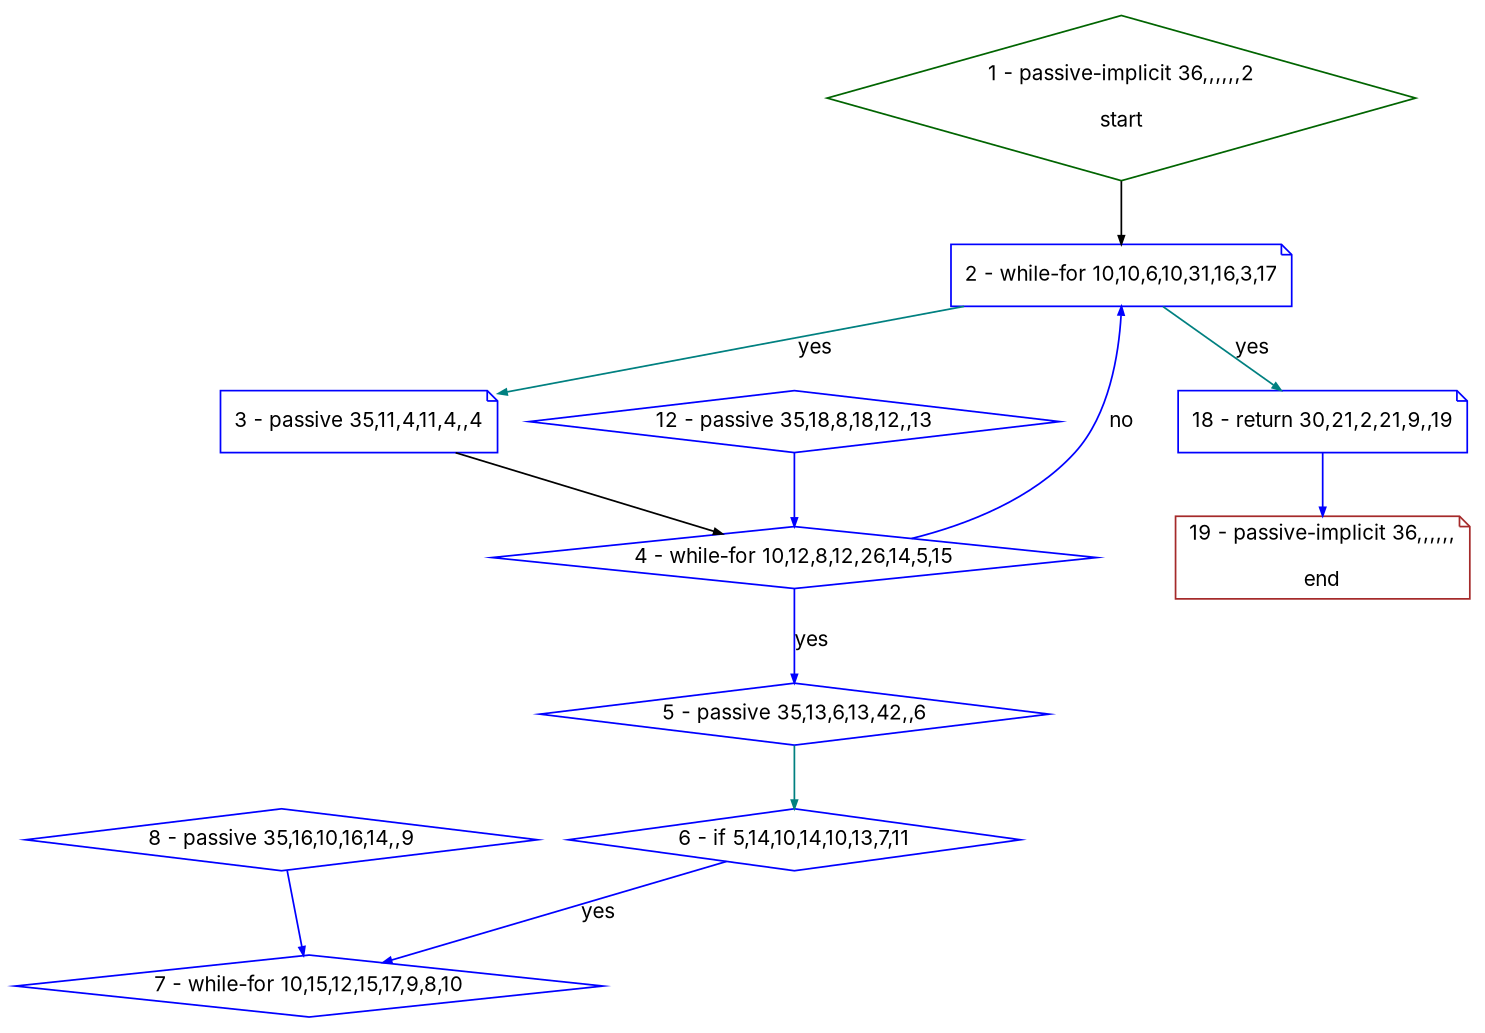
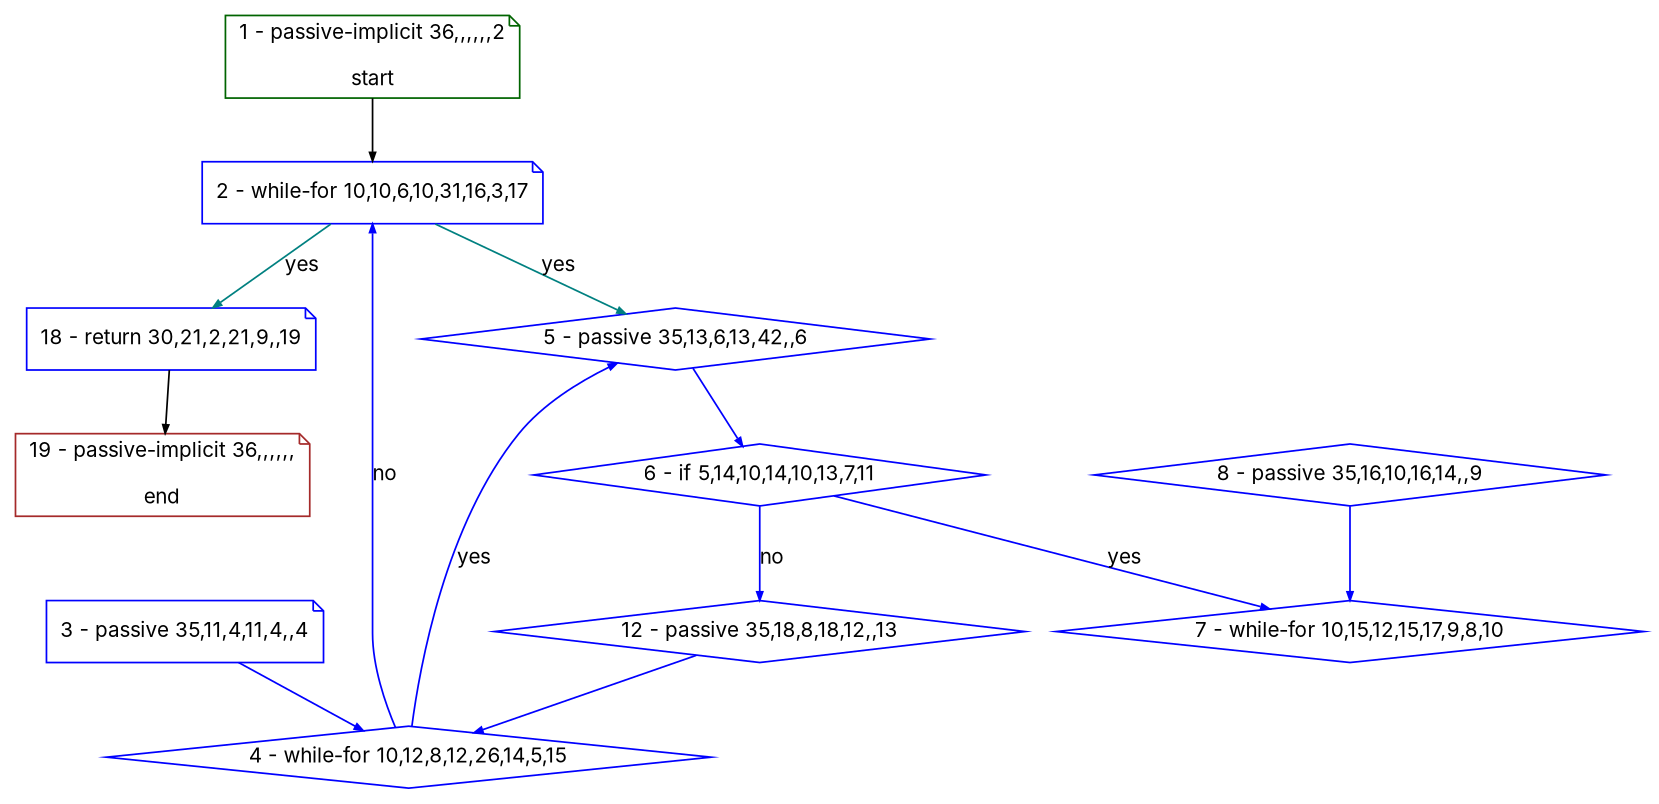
  digraph {
    bgcolor=white
    compound=true
    fillcolor="#FFFFCC"
    fontname=Inter
    fontsize=12
    pack=true
    packmode=clust
    style="rounded,filled"
    node [color="#0000ff" compound=true fillcolor="#ffffff" fixedsize=false fontname=Inter fontsize=12 node_initialized=no shape=diamond style=filled]
    edge [arrowhead=normal arrowsize=0.5 arrowtail=none color=blue compound=true dir=forward fontcolor=black fontname=Inter fontsize=12]
    n1 [label="2 - while-for 10,10,6,10,31,16,3,17" shape=note]
    n2 [label="3 - passive 35,11,4,11,4,,4" shape=note]
    n3 [label="18 - return 30,21,2,21,9,,19" shape=note]
    n4 [label="4 - while-for 10,12,8,12,26,14,5,15"]
    n5 [color="#a52a2a" label="19 - passive-implicit 36,,,,,,\n\nend" shape=note]
-   n6 [color="#006400" label="1 - passive-implicit 36,,,,,,2\n\nstart"]
+   n6 [color="#006400" label="1 - passive-implicit 36,,,,,,2\n\nstart" shape=note]
    n7 [label="5 - passive 35,13,6,13,42,,6"]
    n8 [label="6 - if 5,14,10,14,10,13,7,11"]
    n9 [label="7 - while-for 10,15,12,15,17,9,8,10"]
    n10 [label="12 - passive 35,18,8,18,12,,13"]
    n11 [label="8 - passive 35,16,10,16,14,,9"]
-   n1 -> n2 [color=teal label=yes]
+   n1 -> n7 [color=teal label=yes]
    n1 -> n3 [color=teal label=yes]
-   n2 -> n4 [color=black]
-   n3 -> n5
+   n2 -> n4
+   n3 -> n5 [color=black]
    n4 -> n1 [label=no]
    n4 -> n7 [label=yes]
    n6 -> n1 [color=black]
-   n7 -> n8 [color=teal]
+   n7 -> n8
    n8 -> n9 [label=yes]
+   n8 -> n10 [label=no]
    n10 -> n4
    n11 -> n9
  }
